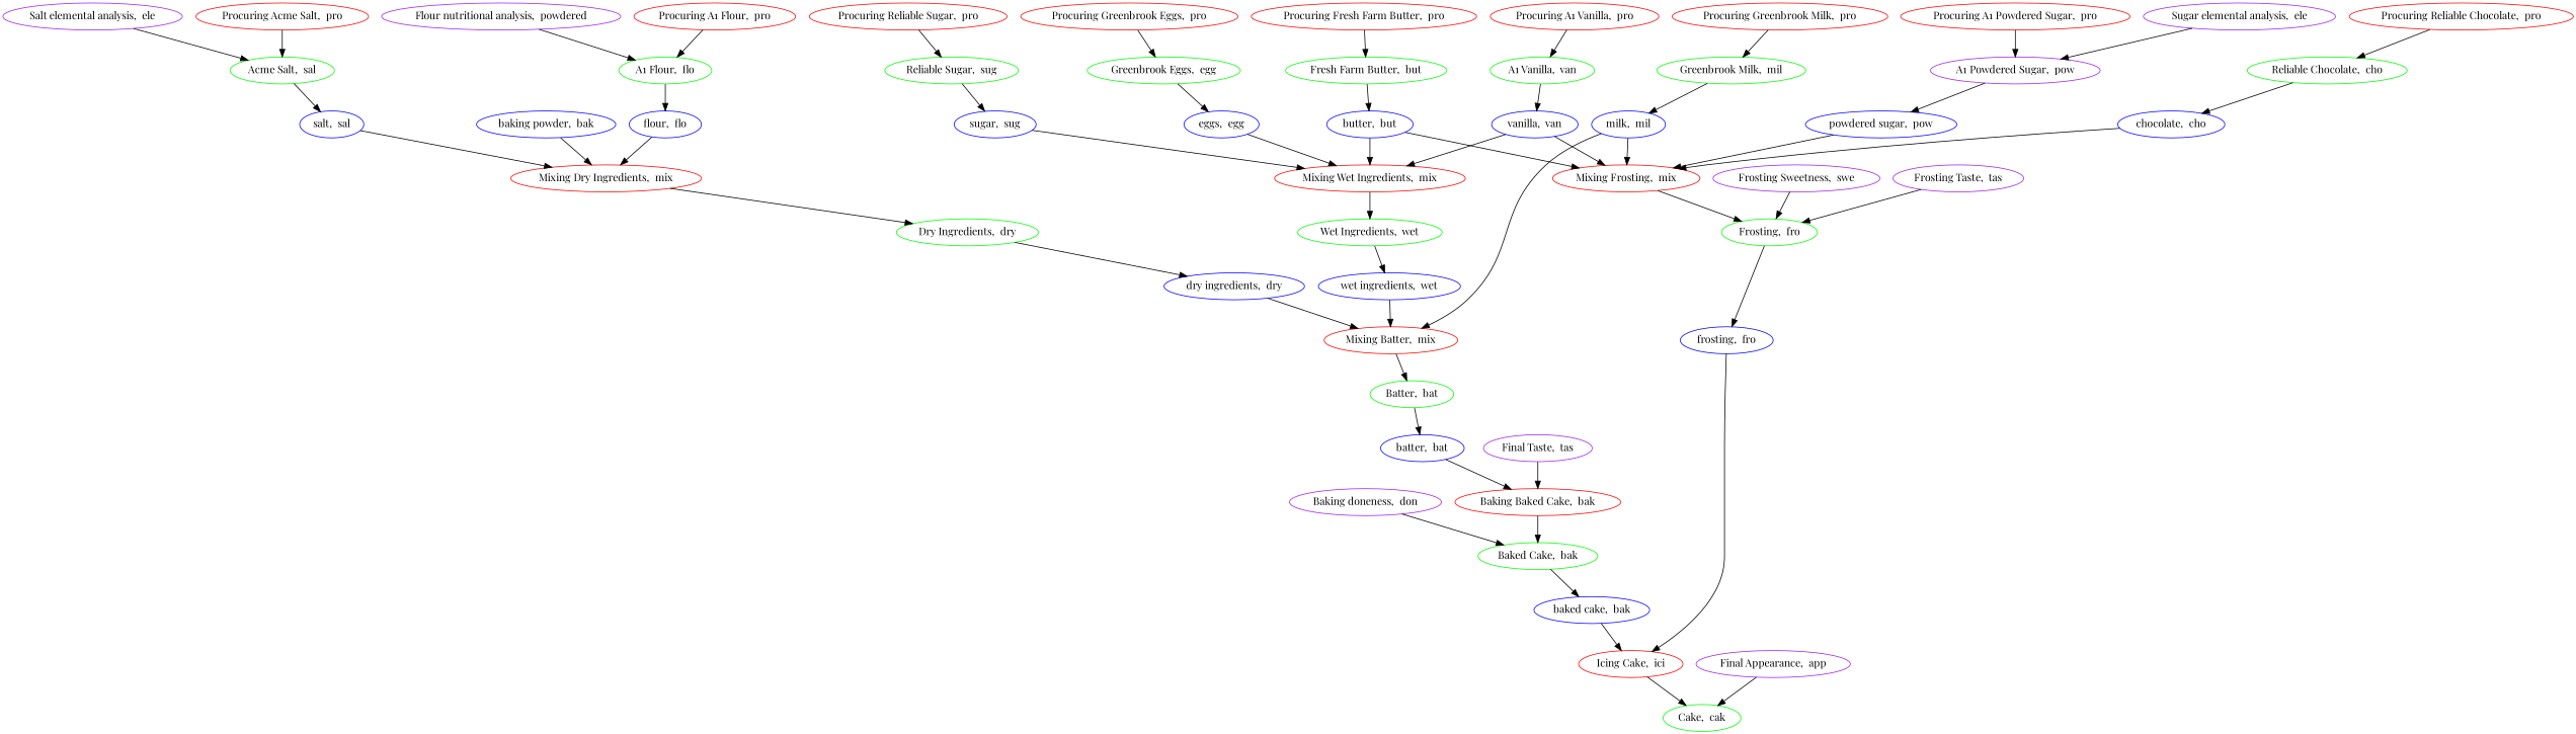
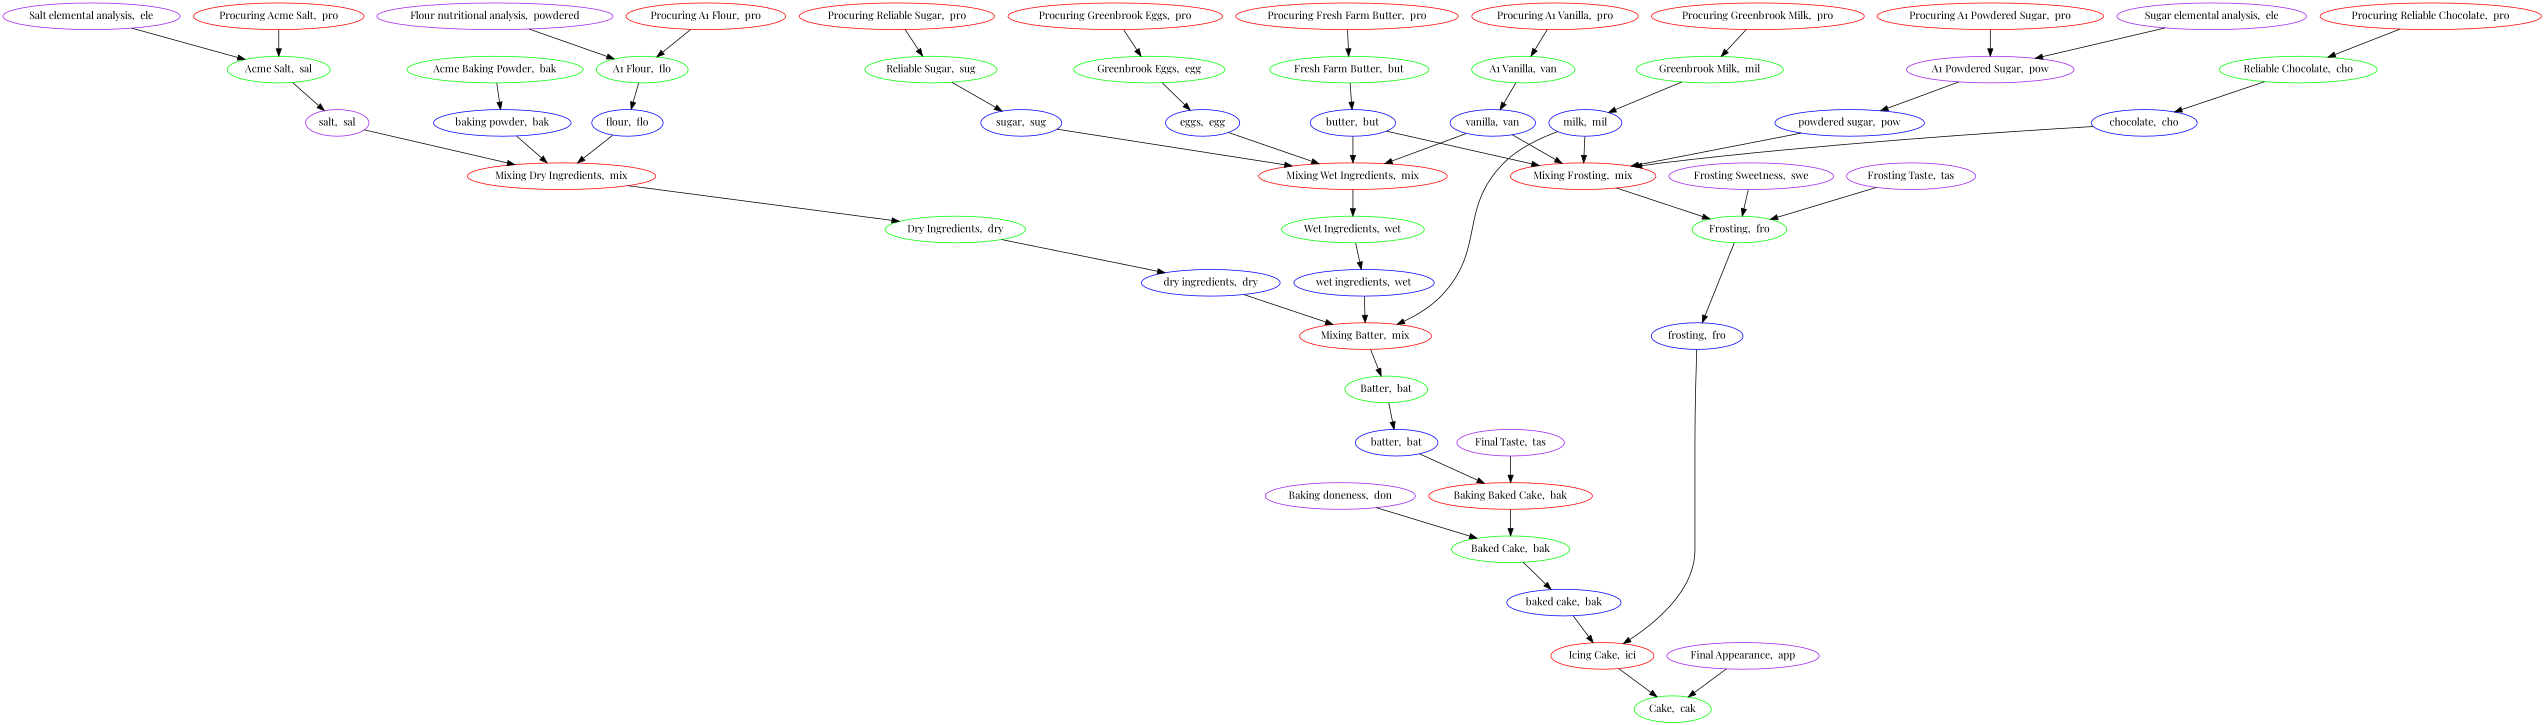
  strict digraph {
    fontname="Playfair Display"
    node [color=green fontname="Playfair Display" nodesep=0.4 ranksep=1]
    edge [fontname="Playfair Display"]
    "Cake,  cak" [file_links="{0: 'https://storcpdkenticomedia.blob.core.windows.net/media/recipemanagementsystem/media/recipe-media-files/recipes/retail/x17/16730-beckys-butter-cake-600x600.jpg?ext=.jpg'}" height=0.5 tags="{0: 'cake::butter cake', 1: 'dessert::baked::cake', 2: 'iced::chocolate'}" width=1.336]
    "Icing Cake,  ici" [color=red height=0.5 width=1.8234]
    "Final Appearance,  app" ["Visual Appeal"="Visual Appeal, 5" color=purple height=0.5 width=2.5817]
    "Final Taste,  tas" [Tastiness="Tastiness, 4-5" color=purple height=0.5 width=1.8596]
    "Baking Baked Cake,  bak" ["Cooking time"="Cooking time, 48.0 minute" "Oven temperature"="Oven temperature, 362.0 degree_Fahrenheit" color=red height=0.5 tags="{0: 'oven::baking'}" width=2.8164]
    "baked cake,  bak" [color=blue height=0.5 width=1.9498]
    "Baked Cake,  bak" [height=0.5 width=2.0401]
    "Baking doneness,  don" [Color="Toothpick test, crumbs" "Toothpick test"="Toothpick test, crumbs" color=purple height=0.5 width=2.5276]
    "batter,  bat" [color=blue height=0.5 width=1.336]
    "Batter,  bat" [height=0.5 width=1.3902]
    "Mixing Batter,  mix" [color=red height=0.5 width=2.2748]
    "milk,  mil" [color=blue height=0.5 width=1.2999]
    "Mixing Frosting,  mix" [color=red height=0.5 width=2.5095]
    "Frosting,  fro" [height=0.5 tags="{0: 'frosting::chocolate', 1: 'topping::chocolate'}" width=1.6068]
    "frosting,  fro" [color=blue height=0.5 tags="{0: 'frosting::chocolate', 1: 'topping::chocolate'}" width=1.5526]
    "Greenbrook Milk,  mil" [height=0.5 width=2.5637]
    "Procuring Greenbrook Milk,  pro" [color=red height=0.5 tags="{0: 'purchase::produce'}" width=3.5747]
    "dry ingredients,  dry" [color=blue height=0.5 width=2.3109]
    "Dry Ingredients,  dry" [height=0.5 width=2.3651]
    "Mixing Dry Ingredients,  mix" [color=red height=0.5 width=3.2317]
-   "salt,  sal" [color=blue height=0.5 width=1.1193]
+   "salt,  sal" [color=purple height=0.5 width=1.1193]
    "Acme Salt,  sal" [height=0.5 width=1.8054]
    "Procuring Acme Salt,  pro" [color=red height=0.5 tags="{0: 'purchase::dry-goods'}" width=2.8886]
    "Salt elemental analysis,  ele" [Composition="Composition, NaClCa0.006Si0.006O0.018K0.000015I0.000015, empirical_formula" "Expected Sample Mass"="Expected Sample Mass, 0.1 gram" "Sample Mass"="Sample Mass, mean 99.91884975934369, std 1.5, milligram, normal_real" color=purple height=0.5 width=3.0331]
    "baking powder,  bak" [color=blue height=0.5 width=2.2929]
+   "Acme Baking Powder,  bak" [height=0.5 width=2.997]
    "flour,  flo" [color=blue height=0.5 width=1.2096]
    "A1 Flour,  flo" [height=0.5 width=1.6429]
    "Procuring A1 Flour,  pro" [color=red height=0.5 tags="{0: 'purchase::dry-goods'}" width=2.7442]
    n30 ["Expected Sample Mass"="Expected Sample Mass, 0.1 gram" "Nutritional Information"="Nutritional Information, {'dietary-fiber': 0.992044205530397, 'other': 3.981161669377761, 'other-carbohydrate': 19.943591752193853, 'protein': 3.9875164577983178, 'sugars': 0.9975985460127468}" "Sample Mass"="Sample Mass, mean 99.08690088584619, std 1.5, milligram, normal_real" color=purple height=0.5 label="Flour nutritional analysis,  powdered" width=3.2678]
    "wet ingredients,  wet" [color=blue height=0.5 width=2.329]
    "Wet Ingredients,  wet" [height=0.5 width=2.4192]
    "Mixing Wet Ingredients,  mix" [color=red height=0.5 width=3.2678]
    "vanilla,  van" [color=blue height=0.5 width=1.4985]
    "A1 Vanilla,  van" [height=0.5 width=1.8957]
    "Procuring A1 Vanilla,  pro" [color=red height=0.5 tags="{0: 'purchase::solution'}" width=2.9067]
    "eggs,  egg" [color=blue height=0.5 width=1.2999]
    "Greenbrook Eggs,  egg" [height=0.5 width=2.5817]
    "Procuring Greenbrook Eggs,  pro" [color=red height=0.5 tags="{0: 'purchase::produce'}" width=3.5747]
    "butter,  but" [color=blue height=0.5 width=1.3721]
    "Fresh Farm Butter,  but" [height=0.5 width=2.5998]
    "Procuring Fresh Farm Butter,  pro" [color=red height=0.5 tags="{0: 'purchase::produce'}" width=3.6469]
    "sugar,  sug" [color=blue height=0.5 width=1.354]
    "Reliable Sugar,  sug" [height=0.5 width=2.2748]
    "Procuring Reliable Sugar,  pro" [color=red height=0.5 tags="{0: 'purchase::dry-goods'}" width=3.2858]
    "Frosting Sweetness,  swe" ["Sweetness (Sucrose-basis)"="Sweetness (Sucrose-basis), 1.7 dimensionless" color=purple height=0.5 width=2.7442]
    "Frosting Taste,  tas" [Tastiness="Tastiness, 4" color=purple height=0.5 width=2.1665]
    "powdered sugar,  pow" [color=blue height=0.5 width=2.4373]
    "A1 Powdered Sugar,  pow" [color=purple height=0.5 width=2.8525]
    "Procuring A1 Powdered Sugar,  pro" [color=red height=0.5 tags="{0: 'purchase::dry-goods'}" width=3.8094]
    "Sugar elemental analysis,  ele" [Composition="Composition, C11.996H21.995O10.997S0.00015, empirical_formula" "Sample Mass"="Sample Mass, mean 99.24965232570642, std 1.5, milligram, normal_real" color=purple height=0.5 width=3.2317]
    "chocolate,  cho" [color=blue height=0.5 width=1.7873]
    "Reliable Chocolate,  cho" [height=0.5 width=2.7261]
    "Procuring Reliable Chocolate,  pro" [color=red height=0.5 tags="{0: 'purchase::dry-goods'}" width=3.7191]
    "Icing Cake,  ici" -> "Cake,  cak"
    "Final Appearance,  app" -> "Cake,  cak"
    "Final Taste,  tas" -> "Baking Baked Cake,  bak"
    "Baking Baked Cake,  bak" -> "Baked Cake,  bak"
    "baked cake,  bak" -> "Icing Cake,  ici"
    "Baked Cake,  bak" -> "baked cake,  bak"
    "Baking doneness,  don" -> "Baked Cake,  bak"
    "batter,  bat" -> "Baking Baked Cake,  bak"
    "Batter,  bat" -> "batter,  bat"
    "Mixing Batter,  mix" -> "Batter,  bat"
    "milk,  mil" -> "Mixing Batter,  mix"
    "milk,  mil" -> "Mixing Frosting,  mix"
    "Mixing Frosting,  mix" -> "Frosting,  fro"
    "Frosting,  fro" -> "frosting,  fro"
    "frosting,  fro" -> "Icing Cake,  ici"
    "Greenbrook Milk,  mil" -> "milk,  mil"
    "Procuring Greenbrook Milk,  pro" -> "Greenbrook Milk,  mil"
    "dry ingredients,  dry" -> "Mixing Batter,  mix"
    "Dry Ingredients,  dry" -> "dry ingredients,  dry"
    "Mixing Dry Ingredients,  mix" -> "Dry Ingredients,  dry"
    "salt,  sal" -> "Mixing Dry Ingredients,  mix"
    "Acme Salt,  sal" -> "salt,  sal"
    "Procuring Acme Salt,  pro" -> "Acme Salt,  sal"
    "Salt elemental analysis,  ele" -> "Acme Salt,  sal"
    "baking powder,  bak" -> "Mixing Dry Ingredients,  mix"
+   "Acme Baking Powder,  bak" -> "baking powder,  bak"
    "flour,  flo" -> "Mixing Dry Ingredients,  mix"
    "A1 Flour,  flo" -> "flour,  flo"
    "Procuring A1 Flour,  pro" -> "A1 Flour,  flo"
    n30 -> "A1 Flour,  flo"
    "wet ingredients,  wet" -> "Mixing Batter,  mix"
    "Wet Ingredients,  wet" -> "wet ingredients,  wet"
    "Mixing Wet Ingredients,  mix" -> "Wet Ingredients,  wet"
    "vanilla,  van" -> "Mixing Frosting,  mix"
    "vanilla,  van" -> "Mixing Wet Ingredients,  mix"
    "A1 Vanilla,  van" -> "vanilla,  van"
    "Procuring A1 Vanilla,  pro" -> "A1 Vanilla,  van"
    "eggs,  egg" -> "Mixing Wet Ingredients,  mix"
    "Greenbrook Eggs,  egg" -> "eggs,  egg"
    "Procuring Greenbrook Eggs,  pro" -> "Greenbrook Eggs,  egg"
    "butter,  but" -> "Mixing Frosting,  mix"
    "butter,  but" -> "Mixing Wet Ingredients,  mix"
    "Fresh Farm Butter,  but" -> "butter,  but"
    "Procuring Fresh Farm Butter,  pro" -> "Fresh Farm Butter,  but"
    "sugar,  sug" -> "Mixing Wet Ingredients,  mix"
    "Reliable Sugar,  sug" -> "sugar,  sug"
    "Procuring Reliable Sugar,  pro" -> "Reliable Sugar,  sug"
    "Frosting Sweetness,  swe" -> "Frosting,  fro"
    "Frosting Taste,  tas" -> "Frosting,  fro"
    "powdered sugar,  pow" -> "Mixing Frosting,  mix"
    "A1 Powdered Sugar,  pow" -> "powdered sugar,  pow"
    "Procuring A1 Powdered Sugar,  pro" -> "A1 Powdered Sugar,  pow"
    "Sugar elemental analysis,  ele" -> "A1 Powdered Sugar,  pow"
    "chocolate,  cho" -> "Mixing Frosting,  mix"
    "Reliable Chocolate,  cho" -> "chocolate,  cho"
    "Procuring Reliable Chocolate,  pro" -> "Reliable Chocolate,  cho"
  }
